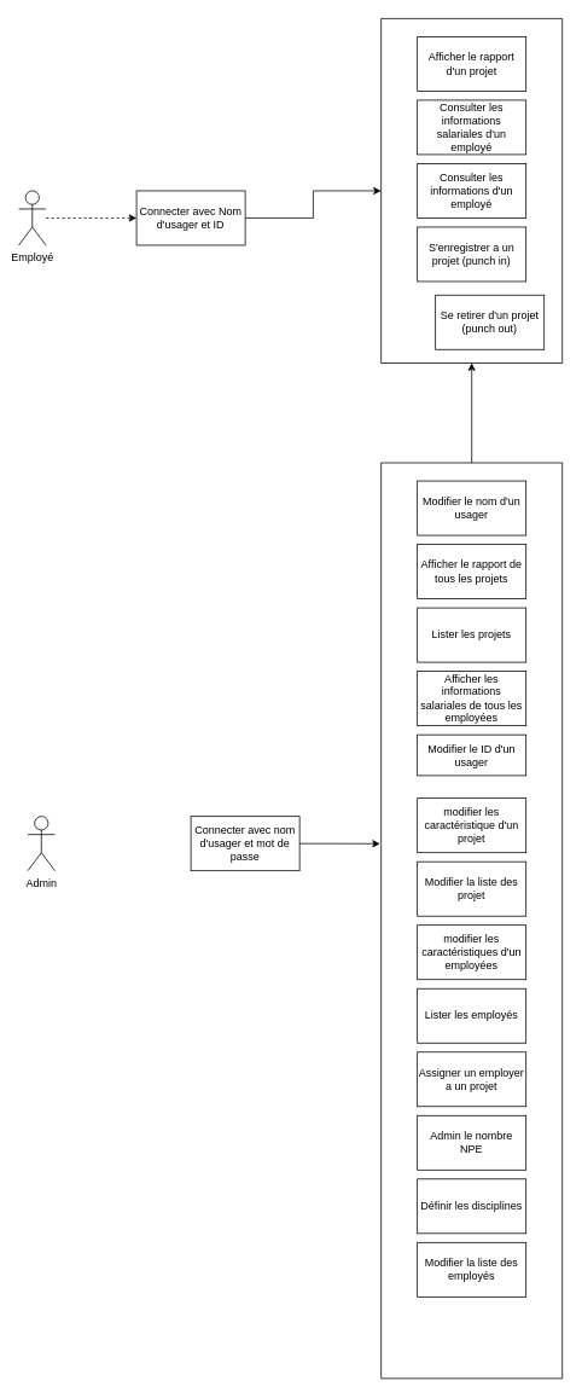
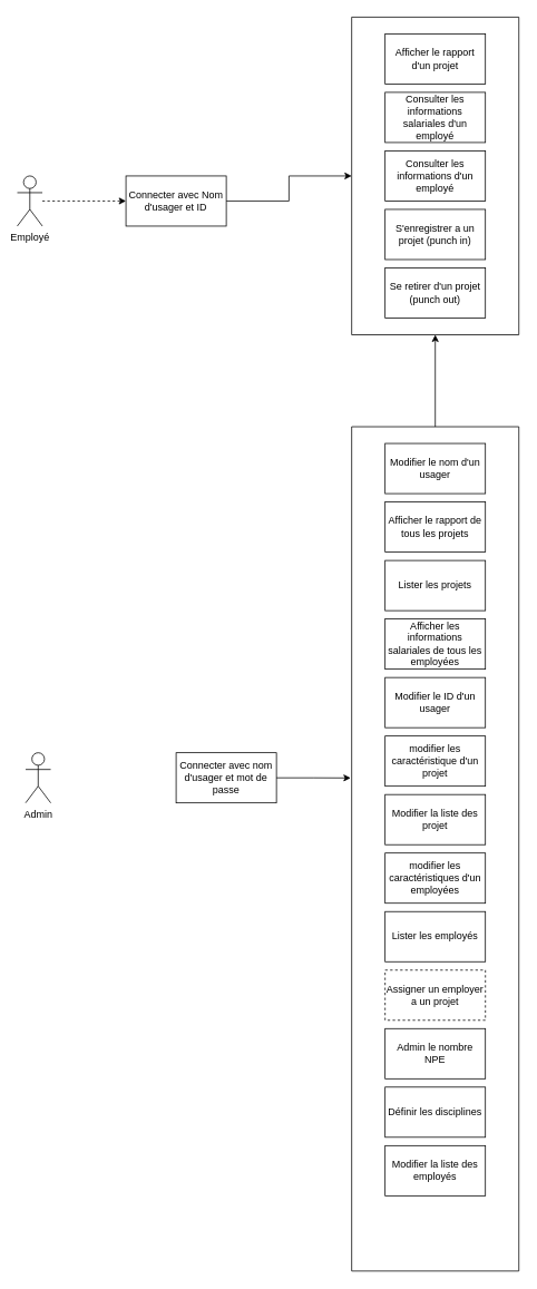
  <mxCell id="0" />
  <mxCell id="1" parent="0" />
  <mxCell id="2" style="edgeStyle=orthogonalEdgeStyle;rounded=0;orthogonalLoop=1;jettySize=auto;html=1;entryX=0;entryY=0.5;entryDx=0;entryDy=0;dashed=1;" edge="1" parent="1" source="3" target="16"><mxGeometry relative="1" as="geometry" /></mxCell>
  <mxCell id="3" value="Employé" style="shape=umlActor;verticalLabelPosition=bottom;verticalAlign=top;html=1;outlineConnect=0;" vertex="1" parent="1"><mxGeometry x="20" y="210" width="30" height="60" as="geometry" /></mxCell>
  <mxCell id="4" value="Lister les employés" style="rounded=0;whiteSpace=wrap;html=1;" vertex="1" parent="1"><mxGeometry x="460" y="1090" width="120" height="60" as="geometry" /></mxCell>
- <mxCell id="5" value="Assigner un employer a un projet" style="rounded=0;whiteSpace=wrap;html=1;" vertex="1" parent="1"><mxGeometry x="460" y="1160" width="120" height="60" as="geometry" /></mxCell>
+ <mxCell id="5" value="Assigner un employer a un projet" style="rounded=0;whiteSpace=wrap;html=1;dashed=1;" vertex="1" parent="1"><mxGeometry x="460" y="1160" width="120" height="60" as="geometry" /></mxCell>
  <mxCell id="6" value="Définir les disciplines" style="rounded=0;whiteSpace=wrap;html=1;" vertex="1" parent="1"><mxGeometry x="460" y="1300" width="120" height="60" as="geometry" /></mxCell>
  <mxCell id="7" value="Admin le nombre NPE" style="rounded=0;whiteSpace=wrap;html=1;" vertex="1" parent="1"><mxGeometry x="460" y="1230" width="120" height="60" as="geometry" /></mxCell>
  <mxCell id="8" value="Admin&lt;div&gt;&lt;br&gt;&lt;/div&gt;" style="shape=umlActor;verticalLabelPosition=bottom;verticalAlign=top;html=1;outlineConnect=0;" vertex="1" parent="1"><mxGeometry x="30" y="900" width="30" height="60" as="geometry" /></mxCell>
  <mxCell id="9" value="Connecter avec nom d'usager et mot de passe" style="rounded=0;whiteSpace=wrap;html=1;" vertex="1" parent="1"><mxGeometry x="210" y="900" width="120" height="60" as="geometry" /></mxCell>
- <mxCell id="10" value="Modifier le ID d'un usager" style="rounded=0;whiteSpace=wrap;html=1;" vertex="1" parent="1"><mxGeometry x="460" y="810" width="120" height="45" as="geometry" /></mxCell>
+ <mxCell id="10" value="Modifier le ID d'un usager" style="rounded=0;whiteSpace=wrap;html=1;" vertex="1" parent="1"><mxGeometry x="460" y="810" width="120" height="60" as="geometry" /></mxCell>
  <mxCell id="11" value="Modifier la liste des projet" style="rounded=0;whiteSpace=wrap;html=1;" vertex="1" parent="1"><mxGeometry x="460" y="950" width="120" height="60" as="geometry" /></mxCell>
  <mxCell id="12" value="modifier les caractéristique d'un projet" style="rounded=0;whiteSpace=wrap;html=1;" vertex="1" parent="1"><mxGeometry x="460" y="880" width="120" height="60" as="geometry" /></mxCell>
  <mxCell id="13" value="Modifier la liste des employés" style="rounded=0;whiteSpace=wrap;html=1;" vertex="1" parent="1"><mxGeometry x="460" y="1370" width="120" height="60" as="geometry" /></mxCell>
  <mxCell id="14" value="modifier les caractéristiques d'un employées" style="rounded=0;whiteSpace=wrap;html=1;" vertex="1" parent="1"><mxGeometry x="460" y="1020" width="120" height="60" as="geometry" /></mxCell>
  <mxCell id="15" style="edgeStyle=orthogonalEdgeStyle;rounded=0;orthogonalLoop=1;jettySize=auto;html=1;entryX=0;entryY=0.5;entryDx=0;entryDy=0;" edge="1" parent="1" source="16" target="24"><mxGeometry relative="1" as="geometry" /></mxCell>
  <mxCell id="16" value="Connecter avec Nom d'usager et ID" style="rounded=0;whiteSpace=wrap;html=1;" vertex="1" parent="1"><mxGeometry x="150" y="210" width="120" height="60" as="geometry" /></mxCell>
  <mxCell id="17" value="" style="swimlane;startSize=0;" vertex="1" parent="1"><mxGeometry x="420" y="510" width="200" height="1010" as="geometry" /></mxCell>
  <mxCell id="18" value="Afficher les informations salariales de tous les employées" style="rounded=0;whiteSpace=wrap;html=1;" vertex="1" parent="17"><mxGeometry x="40" y="230" width="120" height="60" as="geometry" /></mxCell>
  <mxCell id="19" value="Lister les projets" style="rounded=0;whiteSpace=wrap;html=1;" vertex="1" parent="17"><mxGeometry x="40" y="160" width="120" height="60" as="geometry" /></mxCell>
  <mxCell id="20" value="Afficher le rapport de tous les projets" style="rounded=0;whiteSpace=wrap;html=1;" vertex="1" parent="17"><mxGeometry x="40" y="90" width="120" height="60" as="geometry" /></mxCell>
  <mxCell id="21" value="Modifier le nom d'un usager" style="rounded=0;whiteSpace=wrap;html=1;" vertex="1" parent="17"><mxGeometry x="40" y="20" width="120" height="60" as="geometry" /></mxCell>
  <mxCell id="22" style="edgeStyle=orthogonalEdgeStyle;rounded=0;orthogonalLoop=1;jettySize=auto;html=1;entryX=-0.006;entryY=0.416;entryDx=0;entryDy=0;entryPerimeter=0;" edge="1" parent="1" source="9" target="17"><mxGeometry relative="1" as="geometry" /></mxCell>
  <mxCell id="23" value="" style="endArrow=classic;html=1;rounded=0;exitX=0.5;exitY=0;exitDx=0;exitDy=0;" edge="1" parent="1" source="17"><mxGeometry width="50" height="50" relative="1" as="geometry"><mxPoint x="560" y="400" as="sourcePoint" /><mxPoint x="520" y="400" as="targetPoint" /></mxGeometry></mxCell>
  <mxCell id="24" value="" style="swimlane;startSize=0;" vertex="1" parent="1"><mxGeometry x="420" y="20" width="200" height="380" as="geometry" /></mxCell>
  <mxCell id="25" value="Consulter les informations d'un employé" style="rounded=0;whiteSpace=wrap;html=1;" vertex="1" parent="24"><mxGeometry x="40" y="160" width="120" height="60" as="geometry" /></mxCell>
  <mxCell id="26" value="Consulter les informations salariales d'un employé" style="rounded=0;whiteSpace=wrap;html=1;" vertex="1" parent="24"><mxGeometry x="40" y="90" width="120" height="60" as="geometry" /></mxCell>
  <mxCell id="27" value="Afficher le rapport d'un projet" style="rounded=0;whiteSpace=wrap;html=1;" vertex="1" parent="24"><mxGeometry x="40" y="20" width="120" height="60" as="geometry" /></mxCell>
  <mxCell id="28" value="S'enregistrer a un projet (punch in)" style="rounded=0;whiteSpace=wrap;html=1;" vertex="1" parent="24"><mxGeometry x="40" y="230" width="120" height="60" as="geometry" /></mxCell>
- <mxCell id="29" value="Se retirer d'un projet (punch out)" style="rounded=0;whiteSpace=wrap;html=1;" vertex="1" parent="24"><mxGeometry x="60" y="305" width="120" height="60" as="geometry" /></mxCell>
+ <mxCell id="29" value="Se retirer d'un projet (punch out)" style="rounded=0;whiteSpace=wrap;html=1;" vertex="1" parent="24"><mxGeometry x="40" y="300" width="120" height="60" as="geometry" /></mxCell>
